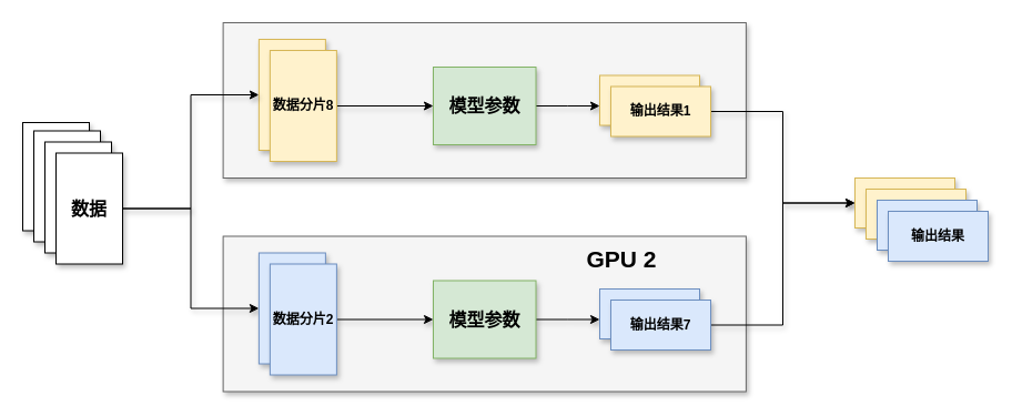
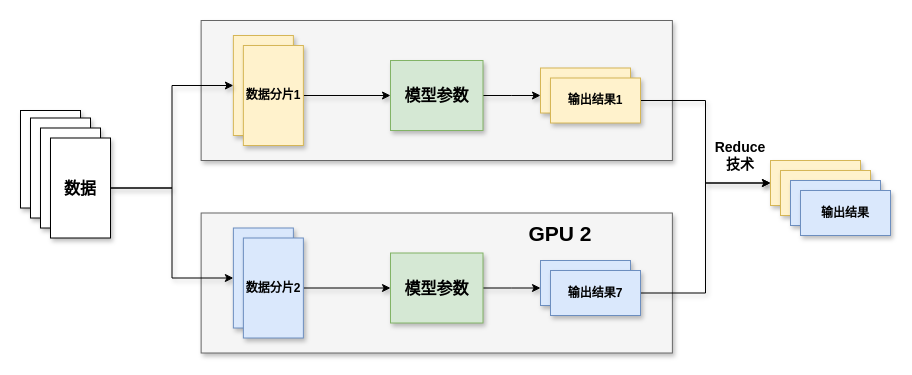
  <mxCell id="0" />
  <mxCell id="1" parent="0" />
  <mxCell id="2" value="" style="rounded=0;whiteSpace=wrap;html=1;fillColor=#f5f5f5;strokeColor=#666666;fontColor=#333333;fontStyle=0;shadow=1;" parent="1" vertex="1"><mxGeometry x="200.63" y="212.5" width="471.25" height="140" as="geometry" /></mxCell>
  <mxCell id="3" value="" style="rounded=0;whiteSpace=wrap;html=1;fillColor=#f5f5f5;strokeColor=#666666;fontColor=#333333;fontStyle=0;shadow=1;" parent="1" vertex="1"><mxGeometry x="200.63" y="20" width="471.25" height="140" as="geometry" /></mxCell>
  <mxCell id="4" value="" style="rounded=0;whiteSpace=wrap;html=1;fillColor=#fff2cc;strokeColor=#d6b656;fontStyle=0;shadow=1;" parent="1" vertex="1"><mxGeometry x="232.88" y="35" width="60" height="100" as="geometry" /></mxCell>
  <mxCell id="5" style="edgeStyle=orthogonalEdgeStyle;rounded=0;orthogonalLoop=1;jettySize=auto;html=1;exitX=1;exitY=0.5;exitDx=0;exitDy=0;entryX=0;entryY=0.5;entryDx=0;entryDy=0;fontStyle=0;shadow=1;" parent="1" source="6" target="14" edge="1"><mxGeometry relative="1" as="geometry" /></mxCell>
- <mxCell id="6" value="&lt;b&gt;&lt;span&gt;数据分片8&lt;/span&gt;&lt;/b&gt;" style="rounded=0;whiteSpace=wrap;html=1;fillColor=#fff2cc;strokeColor=#d6b656;fontStyle=0;shadow=1;" parent="1" vertex="1"><mxGeometry x="242.88" y="45" width="60" height="100" as="geometry" /></mxCell>
+ <mxCell id="6" value="&lt;b&gt;&lt;span&gt;数据分片1&lt;/span&gt;&lt;/b&gt;" style="rounded=0;whiteSpace=wrap;html=1;fillColor=#fff2cc;strokeColor=#d6b656;fontStyle=0;shadow=1;" parent="1" vertex="1"><mxGeometry x="242.88" y="45" width="60" height="100" as="geometry" /></mxCell>
  <mxCell id="7" value="" style="rounded=0;whiteSpace=wrap;html=1;shadow=1;" parent="1" vertex="1"><mxGeometry x="20" y="110" width="60" height="97.5" as="geometry" /></mxCell>
  <mxCell id="8" value="&lt;b&gt;&lt;font style=&quot;font-size: 16px;&quot;&gt;&lt;i&gt;Input&lt;/i&gt;&lt;/font&gt;&lt;/b&gt;" style="rounded=0;whiteSpace=wrap;html=1;shadow=1;" parent="1" vertex="1"><mxGeometry x="30" y="117.5" width="60" height="100" as="geometry" /></mxCell>
  <mxCell id="9" value="&lt;b&gt;&lt;font style=&quot;font-size: 16px;&quot;&gt;&lt;i&gt;Input&lt;/i&gt;&lt;/font&gt;&lt;/b&gt;" style="rounded=0;whiteSpace=wrap;html=1;shadow=1;" parent="1" vertex="1"><mxGeometry x="40" y="127.5" width="60" height="100" as="geometry" /></mxCell>
  <mxCell id="10" style="edgeStyle=orthogonalEdgeStyle;rounded=0;orthogonalLoop=1;jettySize=auto;html=1;exitX=1;exitY=0.5;exitDx=0;exitDy=0;entryX=0;entryY=0.5;entryDx=0;entryDy=0;shadow=1;" parent="1" source="12" target="4" edge="1"><mxGeometry relative="1" as="geometry" /></mxCell>
  <mxCell id="11" style="edgeStyle=orthogonalEdgeStyle;rounded=0;orthogonalLoop=1;jettySize=auto;html=1;exitX=1;exitY=0.5;exitDx=0;exitDy=0;entryX=0;entryY=0.5;entryDx=0;entryDy=0;shadow=1;" parent="1" source="12" target="18" edge="1"><mxGeometry relative="1" as="geometry" /></mxCell>
  <mxCell id="12" value="&lt;font style=&quot;font-size: 16px;&quot;&gt;&lt;b&gt;数据&lt;/b&gt;&lt;/font&gt;" style="rounded=0;whiteSpace=wrap;html=1;shadow=1;" parent="1" vertex="1"><mxGeometry x="50" y="137.5" width="60" height="100" as="geometry" /></mxCell>
  <mxCell id="13" style="edgeStyle=orthogonalEdgeStyle;rounded=0;orthogonalLoop=1;jettySize=auto;html=1;exitX=1;exitY=0.5;exitDx=0;exitDy=0;fontStyle=0;shadow=1;" parent="1" source="14" edge="1"><mxGeometry relative="1" as="geometry"><mxPoint x="540" y="95" as="targetPoint" /></mxGeometry></mxCell>
  <mxCell id="14" value="&lt;font style=&quot;font-size: 16px;&quot;&gt;&lt;b&gt;模型参数&lt;/b&gt;&lt;/font&gt;" style="rounded=0;whiteSpace=wrap;html=1;fillColor=#d5e8d4;strokeColor=#82b366;fontStyle=0;shadow=1;" parent="1" vertex="1"><mxGeometry x="390" y="60" width="92.5" height="70" as="geometry" /></mxCell>
  <mxCell id="15" value="&lt;b&gt;&lt;span&gt;输出结果1&lt;/span&gt;&lt;/b&gt;" style="rounded=0;whiteSpace=wrap;html=1;fillColor=#fff2cc;strokeColor=#d6b656;fontStyle=0;shadow=1;" parent="1" vertex="1"><mxGeometry x="540" y="67.5" width="90" height="45" as="geometry" /></mxCell>
  <mxCell id="16" style="edgeStyle=orthogonalEdgeStyle;rounded=0;orthogonalLoop=1;jettySize=auto;html=1;exitX=1;exitY=0.5;exitDx=0;exitDy=0;entryX=0;entryY=0.5;entryDx=0;entryDy=0;shadow=1;" parent="1" source="17" target="27" edge="1"><mxGeometry relative="1" as="geometry" /></mxCell>
  <mxCell id="17" value="&lt;b&gt;输出结果1&lt;/b&gt;" style="rounded=0;whiteSpace=wrap;html=1;fillColor=#fff2cc;strokeColor=#d6b656;fontStyle=0;shadow=1;" parent="1" vertex="1"><mxGeometry x="550" y="77.5" width="90" height="45" as="geometry" /></mxCell>
  <mxCell id="18" value="" style="rounded=0;whiteSpace=wrap;html=1;fillColor=#dae8fc;strokeColor=#6c8ebf;fontStyle=0;shadow=1;" parent="1" vertex="1"><mxGeometry x="232.88" y="227.5" width="60" height="100" as="geometry" /></mxCell>
  <mxCell id="19" style="edgeStyle=orthogonalEdgeStyle;rounded=0;orthogonalLoop=1;jettySize=auto;html=1;exitX=1;exitY=0.5;exitDx=0;exitDy=0;entryX=0;entryY=0.5;entryDx=0;entryDy=0;fontStyle=0;shadow=1;" parent="1" source="20" target="22" edge="1"><mxGeometry relative="1" as="geometry" /></mxCell>
  <mxCell id="20" value="&lt;b&gt;&lt;span&gt;数据分片2&lt;/span&gt;&lt;/b&gt;" style="rounded=0;whiteSpace=wrap;html=1;fillColor=#dae8fc;strokeColor=#6c8ebf;fontStyle=0;shadow=1;" parent="1" vertex="1"><mxGeometry x="242.88" y="237.5" width="60" height="100" as="geometry" /></mxCell>
  <mxCell id="21" style="edgeStyle=orthogonalEdgeStyle;rounded=0;orthogonalLoop=1;jettySize=auto;html=1;exitX=1;exitY=0.5;exitDx=0;exitDy=0;fontStyle=0;shadow=1;" parent="1" source="22" edge="1"><mxGeometry relative="1" as="geometry"><mxPoint x="540" y="287.5" as="targetPoint" /></mxGeometry></mxCell>
  <mxCell id="22" value="&lt;font style=&quot;font-size: 16px;&quot;&gt;&lt;b&gt;模型参数&lt;/b&gt;&lt;/font&gt;" style="rounded=0;whiteSpace=wrap;html=1;fillColor=#d5e8d4;strokeColor=#82b366;fontStyle=0;shadow=1;" parent="1" vertex="1"><mxGeometry x="390" y="252.5" width="92.5" height="70" as="geometry" /></mxCell>
  <mxCell id="23" value="&lt;b&gt;&lt;span&gt;输出结果1&lt;/span&gt;&lt;/b&gt;" style="rounded=0;whiteSpace=wrap;html=1;fillColor=#dae8fc;strokeColor=#6c8ebf;fontStyle=0;shadow=1;" parent="1" vertex="1"><mxGeometry x="540" y="260" width="90" height="45" as="geometry" /></mxCell>
  <mxCell id="24" style="edgeStyle=orthogonalEdgeStyle;rounded=0;orthogonalLoop=1;jettySize=auto;html=1;exitX=1;exitY=0.5;exitDx=0;exitDy=0;entryX=0;entryY=0.5;entryDx=0;entryDy=0;shadow=1;" parent="1" source="25" target="27" edge="1"><mxGeometry relative="1" as="geometry" /></mxCell>
  <mxCell id="25" value="&lt;b&gt;输出结果7&lt;/b&gt;" style="rounded=0;whiteSpace=wrap;html=1;fillColor=#dae8fc;strokeColor=#6c8ebf;fontStyle=0;shadow=1;" parent="1" vertex="1"><mxGeometry x="550" y="270" width="90" height="45" as="geometry" /></mxCell>
  <mxCell id="26" value="&lt;font style=&quot;font-size: 21px;&quot;&gt;&lt;b&gt;&lt;font&gt;GPU 2&lt;/font&gt;&lt;/b&gt;&lt;/font&gt;" style="text;html=1;align=center;verticalAlign=middle;whiteSpace=wrap;rounded=0;fontStyle=0;shadow=1;" parent="1" vertex="1"><mxGeometry x="510" y="217.5" width="100" height="30" as="geometry" /></mxCell>
  <mxCell id="27" value="&lt;b&gt;&lt;span&gt;输出结果1&lt;/span&gt;&lt;/b&gt;" style="rounded=0;whiteSpace=wrap;html=1;fillColor=#fff2cc;strokeColor=#d6b656;fontStyle=0;shadow=1;" parent="1" vertex="1"><mxGeometry x="770" y="160" width="90" height="45" as="geometry" /></mxCell>
  <mxCell id="28" value="&lt;b&gt;&lt;span&gt;输出结果1&lt;/span&gt;&lt;/b&gt;" style="rounded=0;whiteSpace=wrap;html=1;fillColor=#fff2cc;strokeColor=#d6b656;fontStyle=0;shadow=1;" parent="1" vertex="1"><mxGeometry x="780" y="170" width="90" height="45" as="geometry" /></mxCell>
  <mxCell id="29" value="&lt;b&gt;&lt;span&gt;输出结果1&lt;/span&gt;&lt;/b&gt;" style="rounded=0;whiteSpace=wrap;html=1;fillColor=#dae8fc;strokeColor=#6c8ebf;fontStyle=0;shadow=1;" parent="1" vertex="1"><mxGeometry x="790" y="180" width="90" height="45" as="geometry" /></mxCell>
  <mxCell id="30" value="&lt;b&gt;输出结果&lt;/b&gt;" style="rounded=0;whiteSpace=wrap;html=1;fillColor=#dae8fc;strokeColor=#6c8ebf;fontStyle=0;shadow=1;" parent="1" vertex="1"><mxGeometry x="800" y="190" width="90" height="45" as="geometry" /></mxCell>
+ <mxCell id="31" value="&lt;font style=&quot;font-size: 14px;&quot;&gt;&lt;b&gt;&lt;font&gt;Reduce技术&lt;/font&gt;&lt;/b&gt;&lt;/font&gt;" style="text;html=1;align=center;verticalAlign=middle;whiteSpace=wrap;rounded=0;" vertex="1" parent="1"><mxGeometry x="710" y="140" width="60" height="30" as="geometry" /></mxCell>
